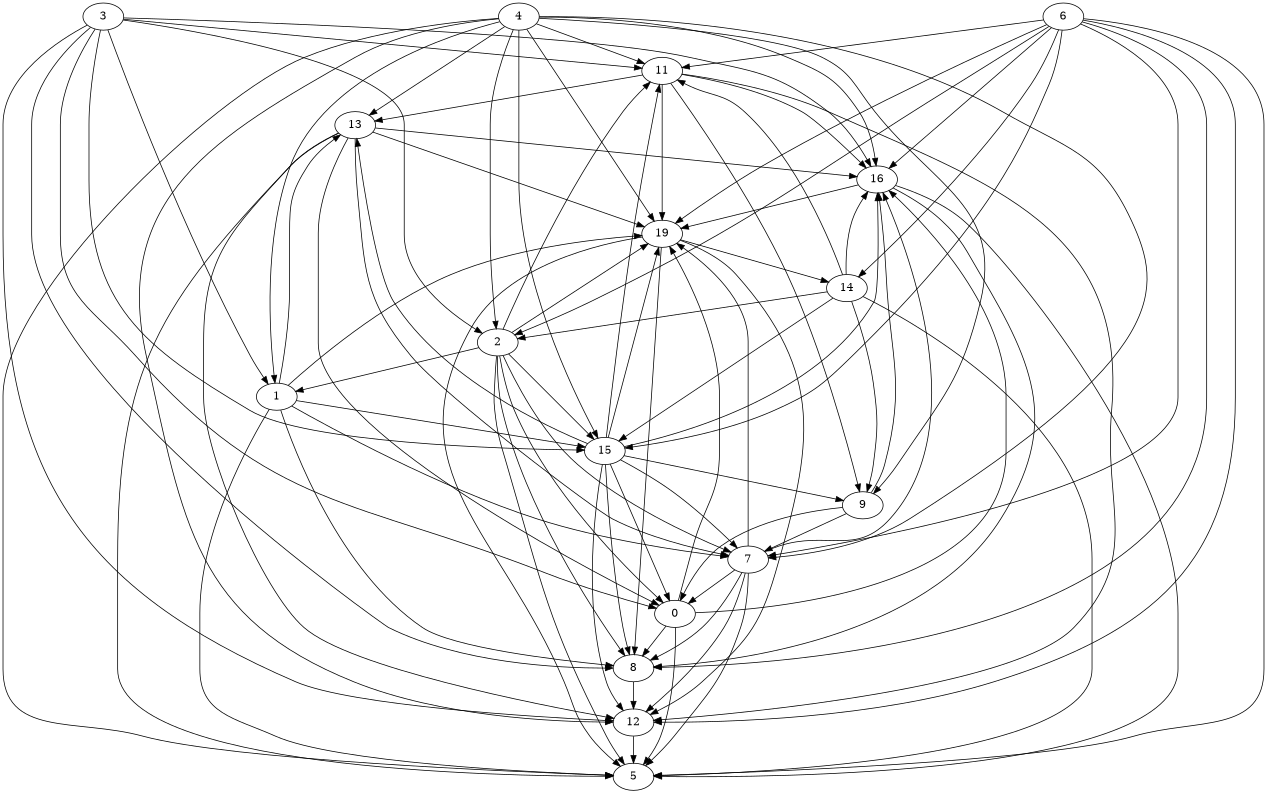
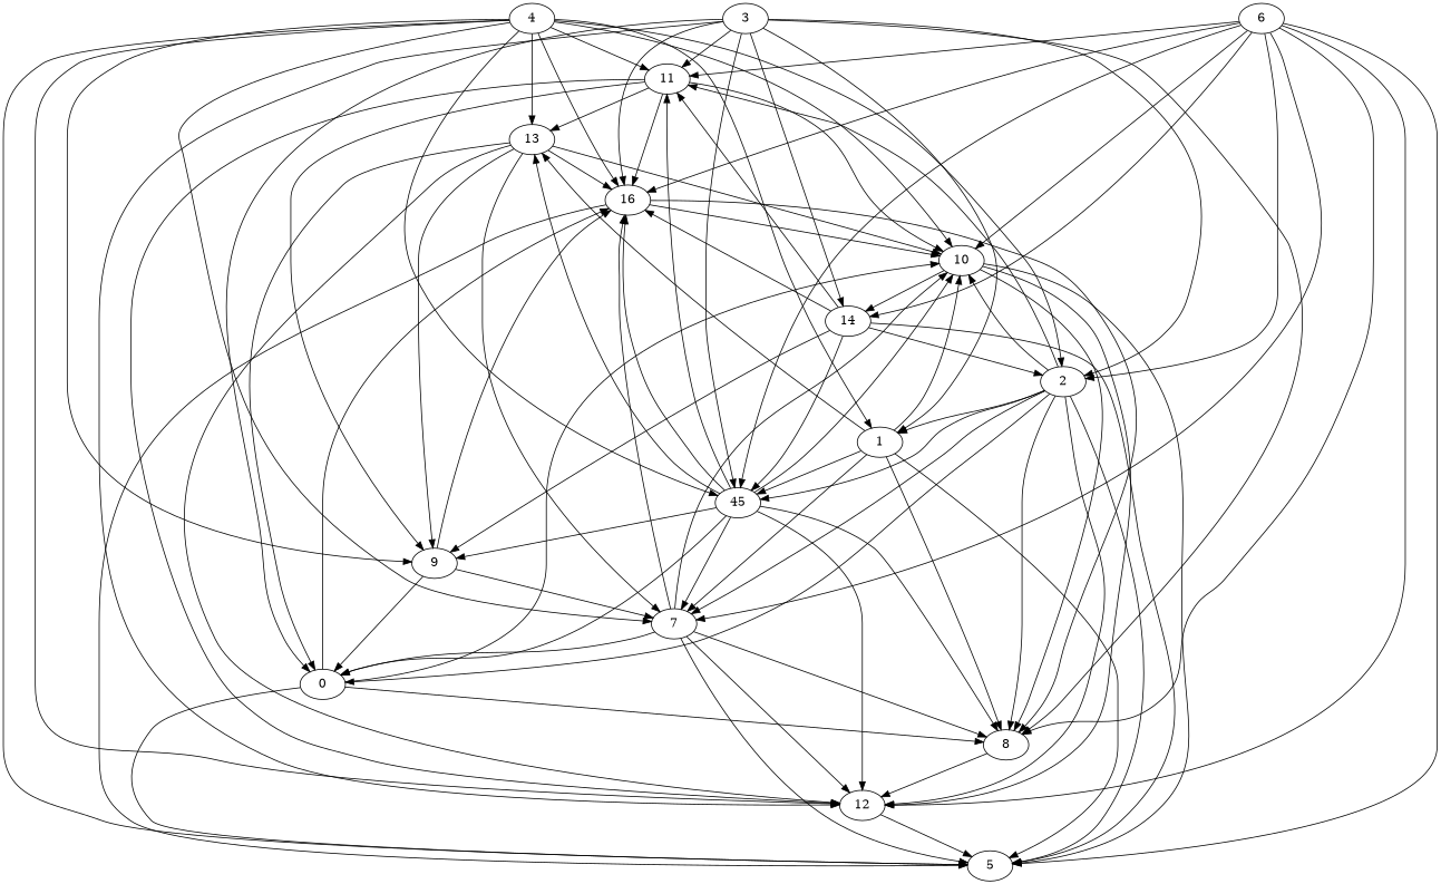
  digraph {
    edge [Weight=878]
    11 [Weight=676]
    12 [Weight=179]
    13 [Weight=698]
    16 [Weight=942]
    9 [Weight=264]
-   10 [Weight=468 label=19]
+   10 [Weight=468]
    5 [Weight=959]
    0 [Weight=840]
    7 [Weight=310]
    8 [Weight=251]
    14 [Weight=549]
-   15 [Weight=323]
+   15 [Weight=323 label=45]
    2 [Weight=777]
    1 [Weight=402]
    3 [Weight=534]
    4 [Weight=601]
    6 [Weight=180]
    11 -> 12
    11 -> 13 [Weight=856]
    11 -> 16 [Weight=652]
    11 -> 9 [Weight=271]
    11 -> 10 [Weight=127]
    12 -> 5 [Weight=602]
    13 -> 12 [Weight=791]
    13 -> 16 [Weight=260]
    13 -> 10 [Weight=580]
-   13 -> 5 [Weight=304]
+   13 -> 9 [Weight=304]
    13 -> 0 [Weight=210]
    13 -> 7 [Weight=429]
    16 -> 10 [Weight=481]
    16 -> 5 [Weight=277]
    16 -> 8 [Weight=375]
    9 -> 16 [Weight=383]
    9 -> 0 [Weight=346]
    9 -> 7 [Weight=912]
    10 -> 12 [Weight=186]
    10 -> 5 [Weight=324]
    10 -> 8 [Weight=568]
    10 -> 14 [Weight=143]
    0 -> 16 [Weight=500]
    0 -> 10 [Weight=543]
    0 -> 5 [Weight=185]
    0 -> 8 [Weight=151]
    7 -> 12 [Weight=649]
    7 -> 16 [Weight=942]
    7 -> 10 [Weight=721]
    7 -> 5
    7 -> 0 [Weight=474]
    7 -> 8 [Weight=413]
    8 -> 12 [Weight=180]
    14 -> 11 [Weight=200]
    14 -> 16 [Weight=778]
    14 -> 9 [Weight=427]
    14 -> 5 [Weight=220]
    14 -> 15 [Weight=334]
    14 -> 2 [Weight=418]
    15 -> 11 [Weight=175]
    15 -> 12 [Weight=234]
    15 -> 13 [Weight=520]
    15 -> 16 [Weight=969]
    15 -> 9 [Weight=237]
    15 -> 10 [Weight=907]
    15 -> 0 [Weight=662]
    15 -> 7 [Weight=842]
    15 -> 8 [Weight=115]
    2 -> 11 [Weight=523]
+   2 -> 12 [Weight=150]
    2 -> 10 [Weight=883]
    2 -> 5 [Weight=898]
    2 -> 0 [Weight=913]
    2 -> 7 [Weight=820]
    2 -> 8 [Weight=716]
    2 -> 15 [Weight=731]
    2 -> 1 [Weight=433]
    1 -> 13 [Weight=471]
    1 -> 10 [Weight=982]
    1 -> 5 [Weight=630]
    1 -> 7 [Weight=596]
    1 -> 8 [Weight=829]
    1 -> 15 [Weight=286]
    3 -> 11 [Weight=301]
    3 -> 12 [Weight=905]
    3 -> 16 [Weight=599]
    3 -> 0 [Weight=308]
    3 -> 8 [Weight=857]
+   3 -> 14 [Weight=679]
    3 -> 15 [Weight=284]
    3 -> 2 [Weight=480]
    3 -> 1 [Weight=101]
    4 -> 11 [Weight=755]
    4 -> 12 [Weight=472]
    4 -> 13 [Weight=680]
    4 -> 16 [Weight=954]
    4 -> 9 [Weight=436]
    4 -> 10 [Weight=347]
    4 -> 5 [Weight=591]
    4 -> 7 [Weight=903]
    4 -> 15 [Weight=907]
    4 -> 2 [Weight=753]
    4 -> 1 [Weight=586]
    6 -> 11 [Weight=112]
    6 -> 12 [Weight=360]
    6 -> 16 [Weight=653]
    6 -> 10 [Weight=666]
    6 -> 5 [Weight=360]
    6 -> 7 [Weight=555]
    6 -> 8 [Weight=556]
    6 -> 14 [Weight=791]
    6 -> 15 [Weight=647]
    6 -> 2 [Weight=559]
  }
